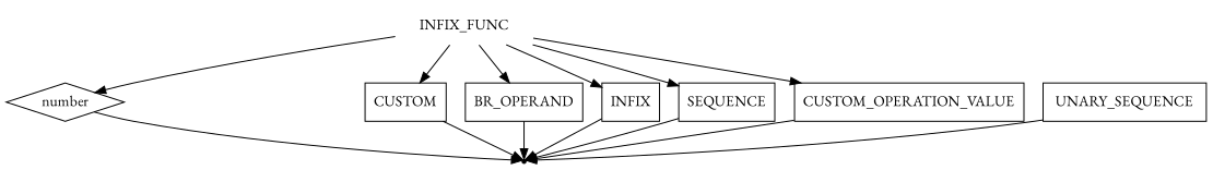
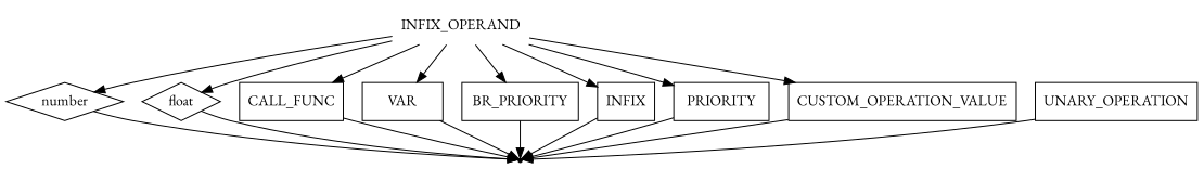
  digraph {
    fontname="EB Garamond"
    node [fontname="EB Garamond" shape=box]
    edge [fontname="EB Garamond"]
-   n1 [label=INFIX_FUNC shape=plaintext]
+   n1 [label=INFIX_OPERAND shape=plaintext]
    n2 [label=number shape=diamond]
-   n5 [label=CUSTOM]
-   n6 [label=BR_OPERAND]
+   n3 [label=float shape=diamond]
+   n4 [label=CALL_FUNC]
+   n5 [label=VAR]
+   n6 [label=BR_PRIORITY]
    n7 [label=INFIX]
-   n8 [label=SEQUENCE]
+   n8 [label=PRIORITY]
    n9 [label=CUSTOM_OPERATION_VALUE]
    end [shape=point]
-   n11 [label=UNARY_SEQUENCE]
+   n11 [label=UNARY_OPERATION]
    n1 -> n2
+   n1 -> n3
+   n1 -> n4
    n1 -> n5
    n1 -> n6
    n1 -> n7
    n1 -> n8
    n1 -> n9
    n2 -> end
+   n3 -> end
+   n4 -> end
    n5 -> end
    n6 -> end
    n7 -> end
    n8 -> end
    n9 -> end
    n11 -> end
  }
